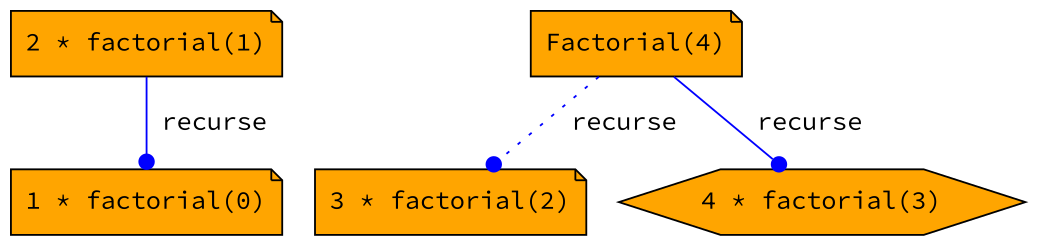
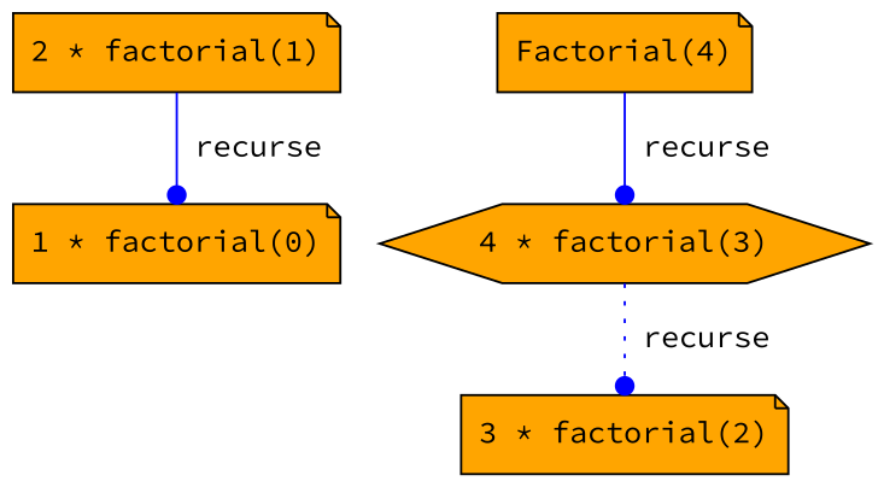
  digraph {
    fontname="Source Code Pro"
    node [fillcolor=orange fontname="Source Code Pro" shape=note style=filled]
    edge [arrowhead=dot color=blue fontname="Source Code Pro" style=solid]
    n1 [label="1 * factorial(0)"]
    n2 [label="2 * factorial(1)"]
    n3 [label="3 * factorial(2)"]
    n4 [label="4 * factorial(3)" shape=hexagon]
    n5 [label="Factorial(4)"]
    n2 -> n1 [label=" recurse"]
-   n5 -> n3 [label=" recurse" style=dotted]
+   n4 -> n3 [label=" recurse" style=dotted]
    n5 -> n4 [label=" recurse"]
  }
